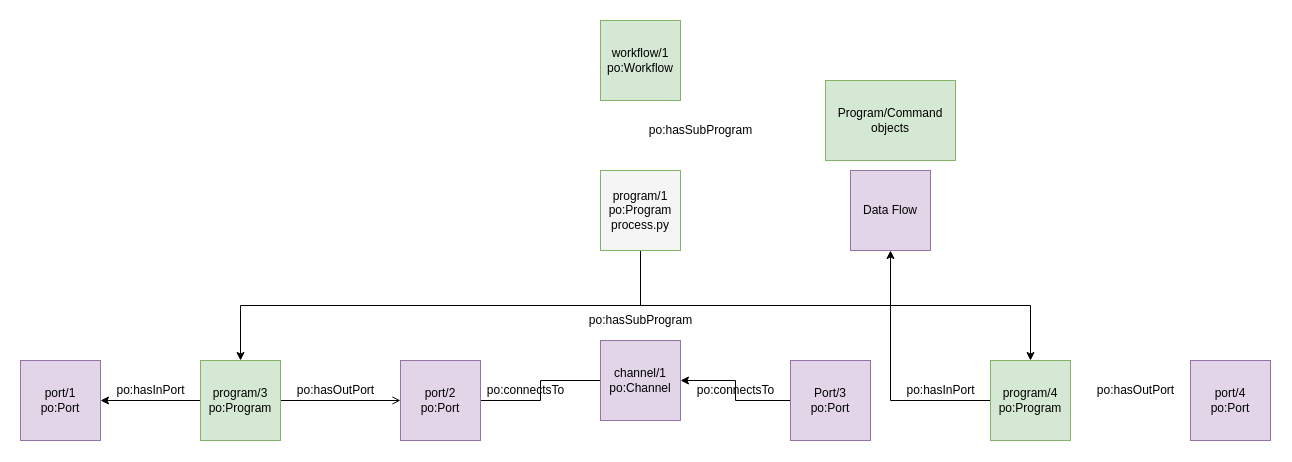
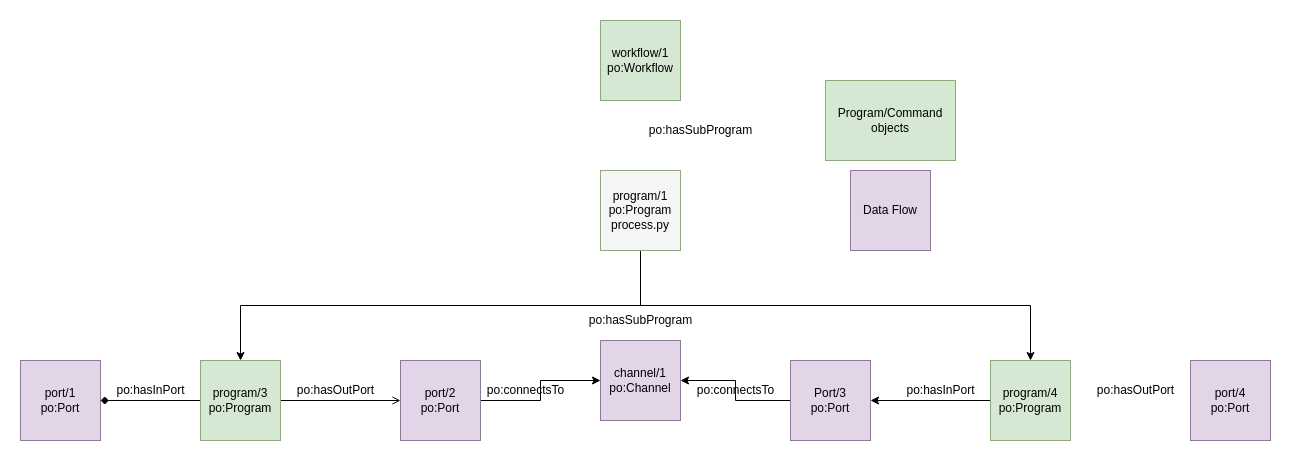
  <mxCell id="0" />
  <mxCell id="1" parent="0" />
  <mxCell id="2" value="workflow/1&lt;br&gt;po:Workflow" style="whiteSpace=wrap;html=1;aspect=fixed;fillColor=#d5e8d4;strokeColor=#82b366;" parent="1" vertex="1"><mxGeometry x="600" y="20" width="80" height="80" as="geometry" /></mxCell>
  <mxCell id="3" style="edgeStyle=orthogonalEdgeStyle;rounded=0;orthogonalLoop=1;jettySize=auto;html=1;exitX=0.5;exitY=1;exitDx=0;exitDy=0;" parent="1" source="5" target="10" edge="1"><mxGeometry relative="1" as="geometry" /></mxCell>
  <mxCell id="4" style="edgeStyle=orthogonalEdgeStyle;rounded=0;orthogonalLoop=1;jettySize=auto;html=1;exitX=0.5;exitY=1;exitDx=0;exitDy=0;" parent="1" source="5" target="17" edge="1"><mxGeometry relative="1" as="geometry" /></mxCell>
  <mxCell id="5" value="program/1&lt;br&gt;po:Program&lt;br&gt;process.py" style="whiteSpace=wrap;html=1;aspect=fixed;fillColor=#f5f5f5;strokeColor=#82b366;" parent="1" vertex="1"><mxGeometry x="600" y="170" width="80" height="80" as="geometry" /></mxCell>
  <mxCell id="6" value="po:hasSubProgram" style="text;html=1;align=center;verticalAlign=middle;resizable=0;points=[];autosize=1;" parent="1" vertex="1"><mxGeometry x="640" y="120" width="120" height="20" as="geometry" /></mxCell>
  <mxCell id="7" value="port/1&lt;br&gt;po:Port" style="whiteSpace=wrap;html=1;aspect=fixed;fillColor=#e1d5e7;strokeColor=#9673a6;" parent="1" vertex="1"><mxGeometry x="20" y="360" width="80" height="80" as="geometry" /></mxCell>
- <mxCell id="8" style="edgeStyle=orthogonalEdgeStyle;rounded=0;orthogonalLoop=1;jettySize=auto;html=1;exitX=0;exitY=0.5;exitDx=0;exitDy=0;" parent="1" source="10" target="7" edge="1"><mxGeometry relative="1" as="geometry" /></mxCell>
+ <mxCell id="8" style="edgeStyle=orthogonalEdgeStyle;rounded=0;orthogonalLoop=1;jettySize=auto;html=1;exitX=0;exitY=0.5;exitDx=0;exitDy=0;endArrow=diamond;" parent="1" source="10" target="7" edge="1"><mxGeometry relative="1" as="geometry" /></mxCell>
  <mxCell id="9" value="" style="edgeStyle=orthogonalEdgeStyle;rounded=0;orthogonalLoop=1;jettySize=auto;html=1;endArrow=open;" parent="1" source="10" target="14" edge="1"><mxGeometry relative="1" as="geometry" /></mxCell>
  <mxCell id="10" value="program/3&lt;br&gt;po:Program" style="whiteSpace=wrap;html=1;aspect=fixed;fillColor=#d5e8d4;strokeColor=#82b366;" parent="1" vertex="1"><mxGeometry x="200" y="360" width="80" height="80" as="geometry" /></mxCell>
  <mxCell id="11" value="po:hasInPort" style="text;html=1;align=center;verticalAlign=middle;resizable=0;points=[];autosize=1;" parent="1" vertex="1"><mxGeometry x="110" y="380" width="80" height="20" as="geometry" /></mxCell>
  <mxCell id="12" value="po:hasSubProgram" style="text;html=1;align=center;verticalAlign=middle;resizable=0;points=[];autosize=1;" parent="1" vertex="1"><mxGeometry x="580" y="310" width="120" height="20" as="geometry" /></mxCell>
- <mxCell id="13" value="" style="edgeStyle=orthogonalEdgeStyle;rounded=0;orthogonalLoop=1;jettySize=auto;html=1;endArrow=none;" parent="1" source="14" target="18" edge="1"><mxGeometry relative="1" as="geometry" /></mxCell>
+ <mxCell id="13" value="" style="edgeStyle=orthogonalEdgeStyle;rounded=0;orthogonalLoop=1;jettySize=auto;html=1;" parent="1" source="14" target="18" edge="1"><mxGeometry relative="1" as="geometry" /></mxCell>
  <mxCell id="14" value="port/2&lt;br&gt;po:Port" style="whiteSpace=wrap;html=1;aspect=fixed;fillColor=#e1d5e7;strokeColor=#9673a6;" parent="1" vertex="1"><mxGeometry x="400" y="360" width="80" height="80" as="geometry" /></mxCell>
  <mxCell id="15" value="po:hasOutPort" style="text;html=1;align=center;verticalAlign=middle;resizable=0;points=[];autosize=1;" parent="1" vertex="1"><mxGeometry x="290" y="380" width="90" height="20" as="geometry" /></mxCell>
- <mxCell id="16" value="" style="edgeStyle=orthogonalEdgeStyle;rounded=0;orthogonalLoop=1;jettySize=auto;html=1;" parent="1" source="17" target="26" edge="1"><mxGeometry relative="1" as="geometry" /></mxCell>
+ <mxCell id="16" value="" style="edgeStyle=orthogonalEdgeStyle;rounded=0;orthogonalLoop=1;jettySize=auto;html=1;" parent="1" source="17" target="20" edge="1"><mxGeometry relative="1" as="geometry" /></mxCell>
  <mxCell id="17" value="program/4&lt;br&gt;po:Program" style="whiteSpace=wrap;html=1;aspect=fixed;fillColor=#d5e8d4;strokeColor=#82b366;" parent="1" vertex="1"><mxGeometry x="990" y="360" width="80" height="80" as="geometry" /></mxCell>
  <mxCell id="18" value="channel/1&lt;br&gt;po:Channel" style="whiteSpace=wrap;html=1;aspect=fixed;fillColor=#e1d5e7;strokeColor=#9673a6;" parent="1" vertex="1"><mxGeometry x="600" y="340" width="80" height="80" as="geometry" /></mxCell>
  <mxCell id="19" style="edgeStyle=orthogonalEdgeStyle;rounded=0;orthogonalLoop=1;jettySize=auto;html=1;exitX=0;exitY=0.5;exitDx=0;exitDy=0;" parent="1" source="20" target="18" edge="1"><mxGeometry relative="1" as="geometry" /></mxCell>
  <mxCell id="20" value="Port/3&lt;br&gt;po:Port" style="whiteSpace=wrap;html=1;aspect=fixed;fillColor=#e1d5e7;strokeColor=#9673a6;" parent="1" vertex="1"><mxGeometry x="790" y="360" width="80" height="80" as="geometry" /></mxCell>
  <mxCell id="21" value="po:connectsTo" style="text;html=1;align=center;verticalAlign=middle;resizable=0;points=[];autosize=1;" parent="1" vertex="1"><mxGeometry x="690" y="380" width="90" height="20" as="geometry" /></mxCell>
  <mxCell id="22" value="po:connectsTo" style="text;html=1;align=center;verticalAlign=middle;resizable=0;points=[];autosize=1;" parent="1" vertex="1"><mxGeometry x="480" y="380" width="90" height="20" as="geometry" /></mxCell>
  <mxCell id="23" value="po:hasInPort" style="text;html=1;align=center;verticalAlign=middle;resizable=0;points=[];autosize=1;" parent="1" vertex="1"><mxGeometry x="900" y="380" width="80" height="20" as="geometry" /></mxCell>
  <mxCell id="24" value="port/4&lt;br&gt;po:Port" style="whiteSpace=wrap;html=1;aspect=fixed;fillColor=#e1d5e7;strokeColor=#9673a6;" parent="1" vertex="1"><mxGeometry x="1190" y="360" width="80" height="80" as="geometry" /></mxCell>
  <mxCell id="25" value="po:hasOutPort" style="text;html=1;align=center;verticalAlign=middle;resizable=0;points=[];autosize=1;" parent="1" vertex="1"><mxGeometry x="1090" y="380" width="90" height="20" as="geometry" /></mxCell>
  <mxCell id="26" value="Data Flow" style="whiteSpace=wrap;html=1;aspect=fixed;fillColor=#e1d5e7;strokeColor=#9673a6;" parent="1" vertex="1"><mxGeometry x="850" y="170" width="80" height="80" as="geometry" /></mxCell>
  <mxCell id="27" value="Program/Command&lt;br&gt;objects" style="whiteSpace=wrap;html=1;aspect=fixed;fillColor=#d5e8d4;strokeColor=#82b366;" parent="1" vertex="1"><mxGeometry x="825" y="80" width="130" height="80" as="geometry" /></mxCell>
